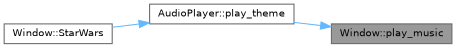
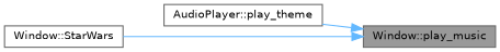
  digraph {
    rankdir=RL
    node [color=grey40 fillcolor=white fontname=Helvetica fontsize=10 shape=box style=filled]
    edge [color=steelblue1 dir=back fontname=Helvetica fontsize=10 labelfontname=Helvetica labelfontsize=10 style=solid]
    n1 [color=gray40 fillcolor=grey60 fontcolor=black height=0.2 label="Window::play_music" width=0.4]
    n2 [height=0.2 label="AudioPlayer::play_theme" width=0.4]
    n3 [height=0.2 label="Window::StarWars" width=0.4]
    n1 -> n2
-   n2 -> n3
+   n1 -> n3
  }
